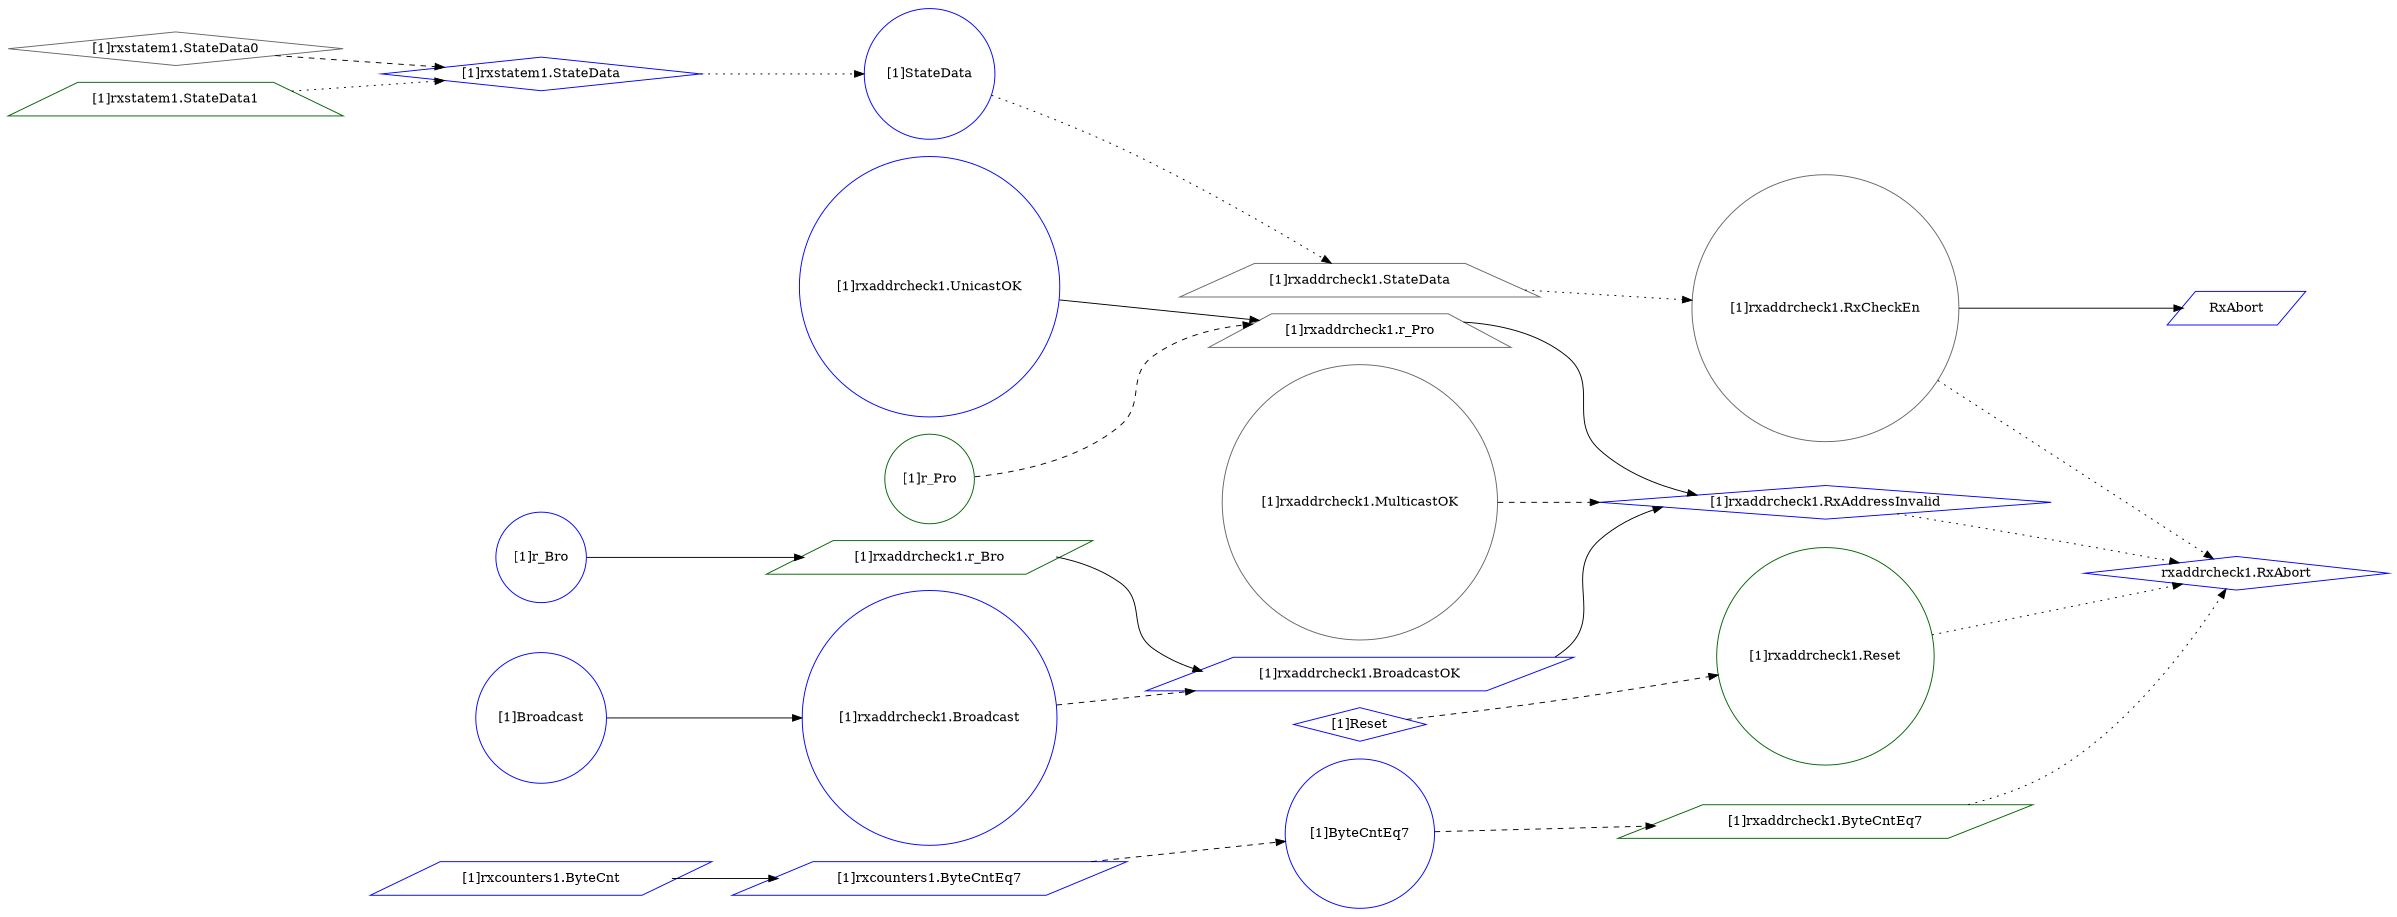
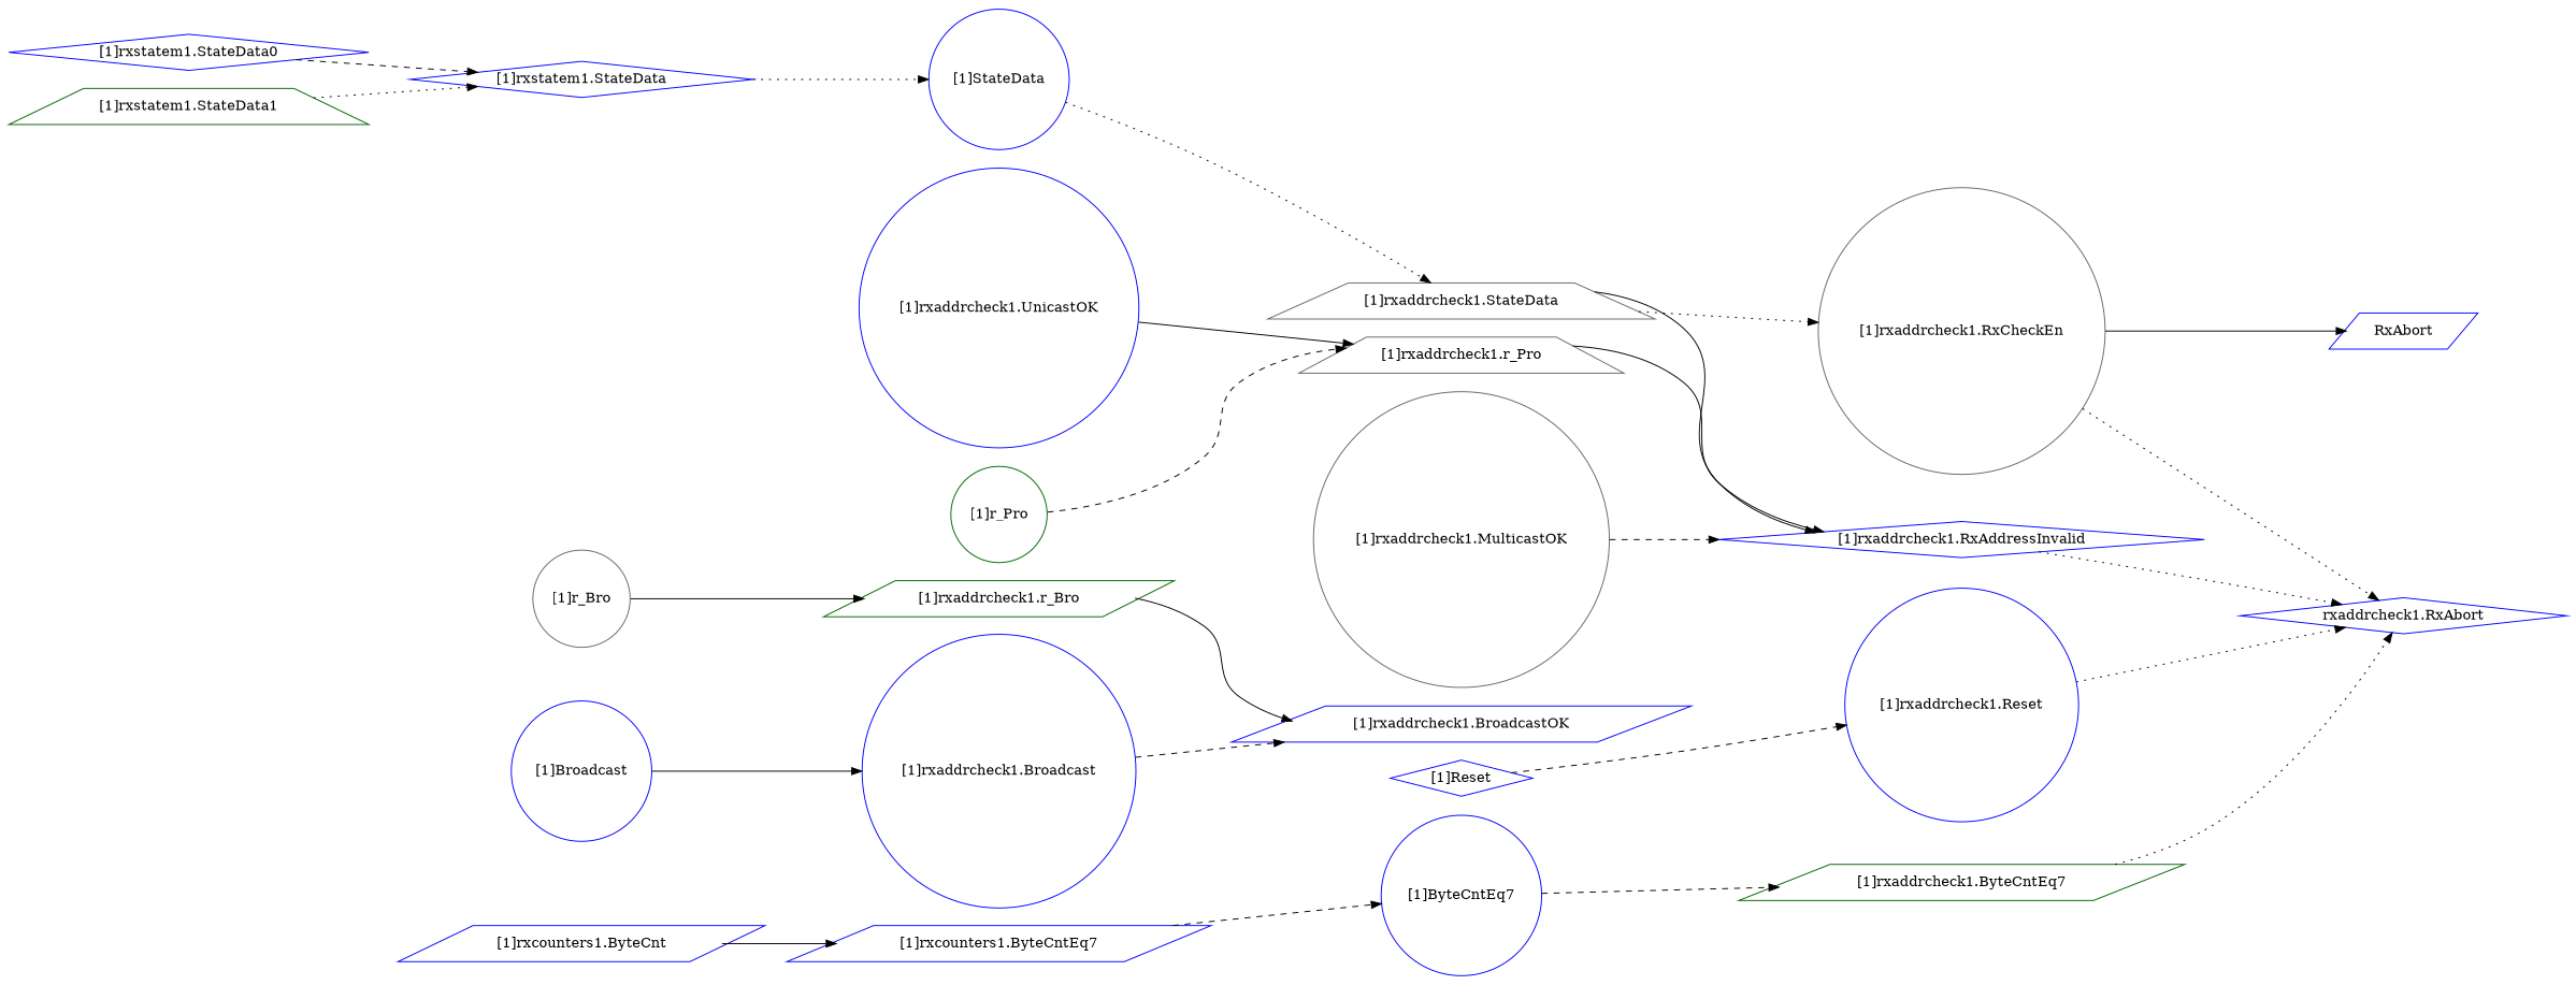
  strict digraph {
    rankdir=LR
    node [color=blue complexity=8 rank=0.0 shape=circle]
    edge [style=dotted]
    "rxaddrcheck1.RxAbort" [complexity=0 importance=0.0164963418574 shape=diamond]
    RxAbort [complexity=0 importance=0.00450961545282 shape=parallelogram]
    "[1]rxstatem1.StateData" [complexity=5 importance=0.0514683261663 rank=0.0102936652333 shape=diamond]
    "[1]StateData" [complexity=5 importance=0.0452742793194 rank=0.00905485586388]
    "[1]rxaddrcheck1.StateData" [color=gray40 complexity=5 importance=0.0407137109421 rank=0.00814274218842 shape=trapezium]
    "[1]rxaddrcheck1.RxCheckEn" [color=gray40 complexity=3 importance=0.0375746251159 rank=0.0125248750386]
    "[1]rxaddrcheck1.BroadcastOK" [importance=0.0573605437178 rank=0.00717006796472 shape=parallelogram]
    "[1]rxaddrcheck1.RxAddressInvalid" [complexity=3 importance=0.0479412413689 rank=0.0159804137896 shape=diamond]
    "[1]rxcounters1.ByteCntEq7" [complexity=3 importance=0.0465415399008 rank=0.0155138466336 shape=parallelogram]
    "[1]ByteCntEq7" [complexity=3 importance=0.0431028623254 rank=0.0143676207751]
    "[1]rxaddrcheck1.ByteCntEq7" [color=darkgreen complexity=3 importance=0.0383710833406 rank=0.0127903611135 shape=parallelogram]
-   "[1]rxaddrcheck1.Reset" [color=darkgreen complexity=1 importance=0.0525410592235 rank=0.0525410592235]
+   "[1]rxaddrcheck1.Reset" [complexity=1 importance=0.0525410592235 rank=0.0525410592235]
    "[1]Broadcast" [complexity=11 importance=0.0762218899742 rank=0.00692926272492]
    "[1]rxaddrcheck1.Broadcast" [complexity=11 importance=0.0656565263565 rank=0.00596877512332]
-   "[1]rxstatem1.StateData0" [color=gray40 importance=0.0591393298408 rank=0.0073924162301 shape=diamond]
+   "[1]rxstatem1.StateData0" [importance=0.0591393298408 rank=0.0073924162301 shape=diamond]
    "[1]rxstatem1.StateData1" [color=darkgreen importance=0.0590804094358 rank=0.00738505117948 shape=trapezium]
    "[1]rxaddrcheck1.r_Bro" [color=darkgreen complexity=11 importance=0.0618791624401 rank=0.00562537840365 shape=parallelogram]
    "[1]rxaddrcheck1.r_Pro" [color=gray40 importance=0.0524598600913 rank=0.00655748251141 shape=trapezium]
-   "[1]r_Bro" [complexity=11 importance=0.0648915586572 rank=0.0058992326052]
+   "[1]r_Bro" [color=gray40 complexity=11 importance=0.0648915586572 rank=0.0058992326052]
    "[1]r_Pro" [color=darkgreen importance=0.0554722563083 rank=0.00693403203854]
    "[1]rxcounters1.ByteCnt" [complexity=5 importance=0.0593298492743 rank=0.0118659698549 shape=parallelogram]
    "[1]Reset" [complexity=1 importance=0.0555534554406 rank=0.0555534554406 shape=diamond]
    "[1]rxaddrcheck1.MulticastOK" [color=gray40 importance=0.0655321210455 rank=0.00819151513069]
    "[1]rxaddrcheck1.UnicastOK" [importance=0.088882107541 rank=0.0111102634426]
    "[1]rxstatem1.StateData" -> "[1]StateData"
    "[1]StateData" -> "[1]rxaddrcheck1.StateData"
    "[1]rxaddrcheck1.StateData" -> "[1]rxaddrcheck1.RxCheckEn"
    "[1]rxaddrcheck1.RxCheckEn" -> "rxaddrcheck1.RxAbort"
    "[1]rxaddrcheck1.RxCheckEn" -> RxAbort [style=solid]
-   "[1]rxaddrcheck1.BroadcastOK" -> "[1]rxaddrcheck1.RxAddressInvalid" [style=solid]
+   "[1]rxaddrcheck1.StateData" -> "[1]rxaddrcheck1.RxAddressInvalid" [style=solid]
    "[1]rxaddrcheck1.RxAddressInvalid" -> "rxaddrcheck1.RxAbort"
    "[1]rxcounters1.ByteCntEq7" -> "[1]ByteCntEq7" [style=dashed]
    "[1]ByteCntEq7" -> "[1]rxaddrcheck1.ByteCntEq7" [style=dashed]
    "[1]rxaddrcheck1.ByteCntEq7" -> "rxaddrcheck1.RxAbort"
    "[1]rxaddrcheck1.Reset" -> "rxaddrcheck1.RxAbort"
    "[1]Broadcast" -> "[1]rxaddrcheck1.Broadcast" [style=solid]
    "[1]rxaddrcheck1.Broadcast" -> "[1]rxaddrcheck1.BroadcastOK" [style=dashed]
    "[1]rxstatem1.StateData0" -> "[1]rxstatem1.StateData" [style=dashed]
    "[1]rxstatem1.StateData1" -> "[1]rxstatem1.StateData"
    "[1]rxaddrcheck1.r_Bro" -> "[1]rxaddrcheck1.BroadcastOK" [style=solid]
    "[1]rxaddrcheck1.r_Pro" -> "[1]rxaddrcheck1.RxAddressInvalid" [style=solid]
    "[1]r_Bro" -> "[1]rxaddrcheck1.r_Bro" [style=solid]
    "[1]r_Pro" -> "[1]rxaddrcheck1.r_Pro" [style=dashed]
    "[1]rxcounters1.ByteCnt" -> "[1]rxcounters1.ByteCntEq7" [style=solid]
    "[1]Reset" -> "[1]rxaddrcheck1.Reset" [style=dashed]
    "[1]rxaddrcheck1.MulticastOK" -> "[1]rxaddrcheck1.RxAddressInvalid" [style=dashed]
    "[1]rxaddrcheck1.UnicastOK" -> "[1]rxaddrcheck1.r_Pro" [style=solid]
  }
